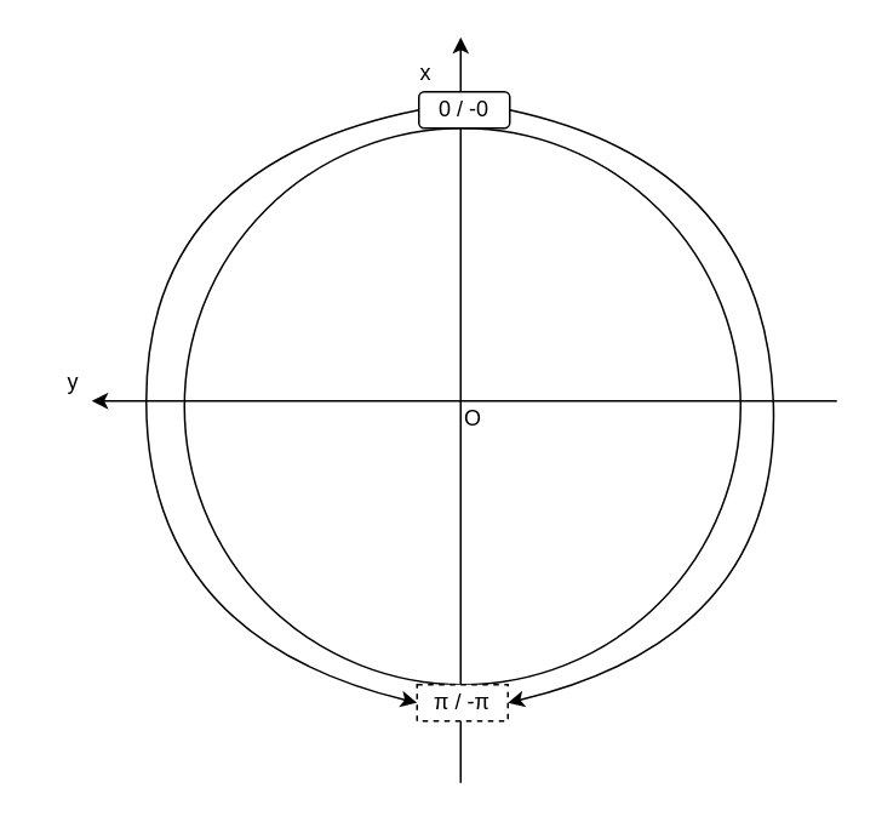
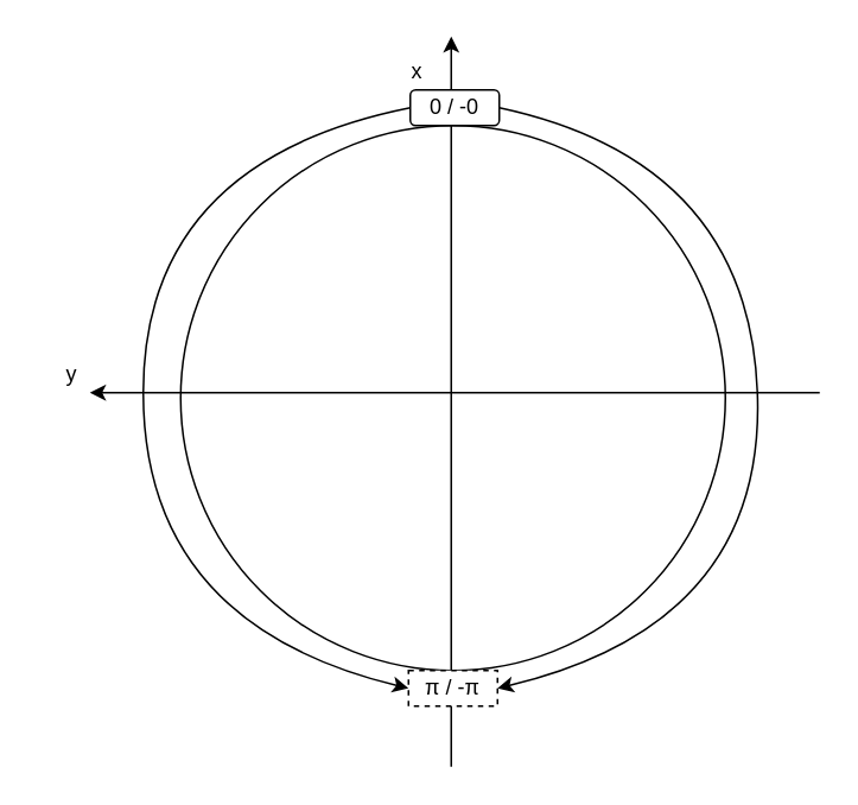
  <mxCell id="0" />
  <mxCell id="1" parent="0" />
  <mxCell id="2" value="" style="ellipse;whiteSpace=wrap;html=1;aspect=fixed;fillColor=#FFFFFF;strokeColor=#000000;" parent="1" vertex="1"><mxGeometry x="101" y="70" width="306" height="306" as="geometry" /></mxCell>
  <mxCell id="3" value="" style="endArrow=classic;html=1;strokeColor=#000000;" parent="1" edge="1"><mxGeometry width="50" height="50" relative="1" as="geometry"><mxPoint x="253" y="430" as="sourcePoint" /><mxPoint x="253" y="20" as="targetPoint" /></mxGeometry></mxCell>
  <mxCell id="4" value="" style="endArrow=classic;html=1;strokeColor=#000000;" parent="1" edge="1"><mxGeometry width="50" height="50" relative="1" as="geometry"><mxPoint x="460" y="220" as="sourcePoint" /><mxPoint x="50" y="220" as="targetPoint" /></mxGeometry></mxCell>
  <mxCell id="5" value="x" style="text;html=1;strokeColor=none;fillColor=none;align=center;verticalAlign=middle;whiteSpace=wrap;rounded=0;fontColor=#000000;" parent="1" vertex="1"><mxGeometry x="214" y="30" width="40" height="20" as="geometry" /></mxCell>
  <mxCell id="6" value="y" style="text;html=1;strokeColor=none;fillColor=none;align=center;verticalAlign=middle;whiteSpace=wrap;rounded=0;fontColor=#000000;" parent="1" vertex="1"><mxGeometry x="20" y="200" width="40" height="20" as="geometry" /></mxCell>
- <mxCell id="7" value="O" style="text;html=1;strokeColor=none;fillColor=none;align=center;verticalAlign=middle;whiteSpace=wrap;rounded=0;fontColor=#000000;" parent="1" vertex="1"><mxGeometry x="240" y="220" width="40" height="20" as="geometry" /></mxCell>
  <mxCell id="8" value="0 / -0" style="whiteSpace=wrap;html=1;fillColor=#FFFFFF;fontColor=#000000;strokeColor=#000000;rounded=1;" parent="1" vertex="1"><mxGeometry x="230" y="50" width="50" height="20" as="geometry" /></mxCell>
  <mxCell id="9" value="π / -π" style="rounded=0;whiteSpace=wrap;html=1;fillColor=#FFFFFF;fontColor=#000000;strokeColor=#000000;dashed=1;" parent="1" vertex="1"><mxGeometry x="229" y="376" width="50" height="20" as="geometry" /></mxCell>
  <mxCell id="10" value="" style="curved=1;endArrow=classic;html=1;strokeColor=#000000;fontColor=#000000;exitX=0;exitY=0.5;exitDx=0;exitDy=0;entryX=0;entryY=0.5;entryDx=0;entryDy=0;" parent="1" source="8" target="9" edge="1"><mxGeometry width="50" height="50" relative="1" as="geometry"><mxPoint x="50" y="140" as="sourcePoint" /><mxPoint x="100" y="90" as="targetPoint" /><Array as="points"><mxPoint x="80" y="90" /><mxPoint x="80" y="350" /></Array></mxGeometry></mxCell>
  <mxCell id="11" value="" style="curved=1;endArrow=classic;html=1;strokeColor=#000000;fontColor=#000000;exitX=1;exitY=0.5;exitDx=0;exitDy=0;entryX=1;entryY=0.5;entryDx=0;entryDy=0;" parent="1" source="8" target="9" edge="1"><mxGeometry width="50" height="50" relative="1" as="geometry"><mxPoint x="600" y="50" as="sourcePoint" /><mxPoint x="599" y="376" as="targetPoint" /><Array as="points"><mxPoint x="420" y="90" /><mxPoint x="430" y="350" /></Array></mxGeometry></mxCell>
